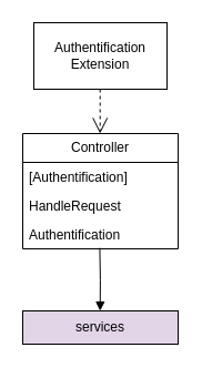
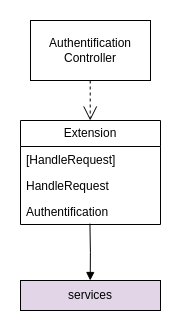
  <mxCell id="0" />
  <mxCell id="1" parent="0" />
- <mxCell id="2" value="Authentification&lt;div&gt;Extension&lt;/div&gt;" style="rounded=0;whiteSpace=wrap;html=1;" vertex="1" parent="1"><mxGeometry x="30" y="20" width="120" height="60" as="geometry" /></mxCell>
+ <mxCell id="2" value="Authentification&lt;div&gt;Controller&lt;/div&gt;" style="rounded=0;whiteSpace=wrap;html=1;" vertex="1" parent="1"><mxGeometry x="30" y="20" width="120" height="60" as="geometry" /></mxCell>
  <mxCell id="3" value="" style="endArrow=open;endSize=12;dashed=1;html=1;rounded=0;" edge="1" parent="1"><mxGeometry width="160" relative="1" as="geometry"><mxPoint x="89.71" y="80" as="sourcePoint" /><mxPoint x="89.71" y="120" as="targetPoint" /></mxGeometry></mxCell>
  <mxCell id="4" value="" style="endArrow=block;endFill=1;html=1;edgeStyle=orthogonalEdgeStyle;align=left;verticalAlign=top;rounded=0;exitX=0.496;exitY=0.968;exitDx=0;exitDy=0;exitPerimeter=0;" edge="1" parent="1"><mxGeometry x="-1" relative="1" as="geometry"><mxPoint x="89.44" y="223.168" as="sourcePoint" /><mxPoint x="89.71" y="280" as="targetPoint" /><mxPoint as="offset" /></mxGeometry></mxCell>
- <mxCell id="5" value="Controller" style="swimlane;fontStyle=0;childLayout=stackLayout;horizontal=1;startSize=26;fillColor=none;horizontalStack=0;resizeParent=1;resizeParentMax=0;resizeLast=0;collapsible=1;marginBottom=0;whiteSpace=wrap;html=1;" vertex="1" parent="1"><mxGeometry x="20" y="120" width="140" height="104" as="geometry" /></mxCell>
- <mxCell id="6" value="[Authentification]" style="text;strokeColor=none;fillColor=none;align=left;verticalAlign=top;spacingLeft=4;spacingRight=4;overflow=hidden;rotatable=0;points=[[0,0.5],[1,0.5]];portConstraint=eastwest;whiteSpace=wrap;html=1;" vertex="1" parent="5"><mxGeometry y="26" width="140" height="26" as="geometry" /></mxCell>
+ <mxCell id="5" value="Extension" style="swimlane;fontStyle=0;childLayout=stackLayout;horizontal=1;startSize=26;fillColor=none;horizontalStack=0;resizeParent=1;resizeParentMax=0;resizeLast=0;collapsible=1;marginBottom=0;whiteSpace=wrap;html=1;" vertex="1" parent="1"><mxGeometry x="20" y="120" width="140" height="104" as="geometry" /></mxCell>
+ <mxCell id="6" value="[HandleRequest]" style="text;strokeColor=none;fillColor=none;align=left;verticalAlign=top;spacingLeft=4;spacingRight=4;overflow=hidden;rotatable=0;points=[[0,0.5],[1,0.5]];portConstraint=eastwest;whiteSpace=wrap;html=1;" vertex="1" parent="5"><mxGeometry y="26" width="140" height="26" as="geometry" /></mxCell>
  <mxCell id="7" value="HandleRequest" style="text;strokeColor=none;fillColor=none;align=left;verticalAlign=top;spacingLeft=4;spacingRight=4;overflow=hidden;rotatable=0;points=[[0,0.5],[1,0.5]];portConstraint=eastwest;whiteSpace=wrap;html=1;" vertex="1" parent="5"><mxGeometry y="52" width="140" height="26" as="geometry" /></mxCell>
  <mxCell id="8" value="Authentification" style="text;strokeColor=none;fillColor=none;align=left;verticalAlign=top;spacingLeft=4;spacingRight=4;overflow=hidden;rotatable=0;points=[[0,0.5],[1,0.5]];portConstraint=eastwest;whiteSpace=wrap;html=1;" vertex="1" parent="5"><mxGeometry y="78" width="140" height="26" as="geometry" /></mxCell>
  <mxCell id="9" value="services" style="html=1;whiteSpace=wrap;fillColor=#e1d5e7;" vertex="1" parent="1"><mxGeometry x="20" y="280" width="140" height="30" as="geometry" /></mxCell>
